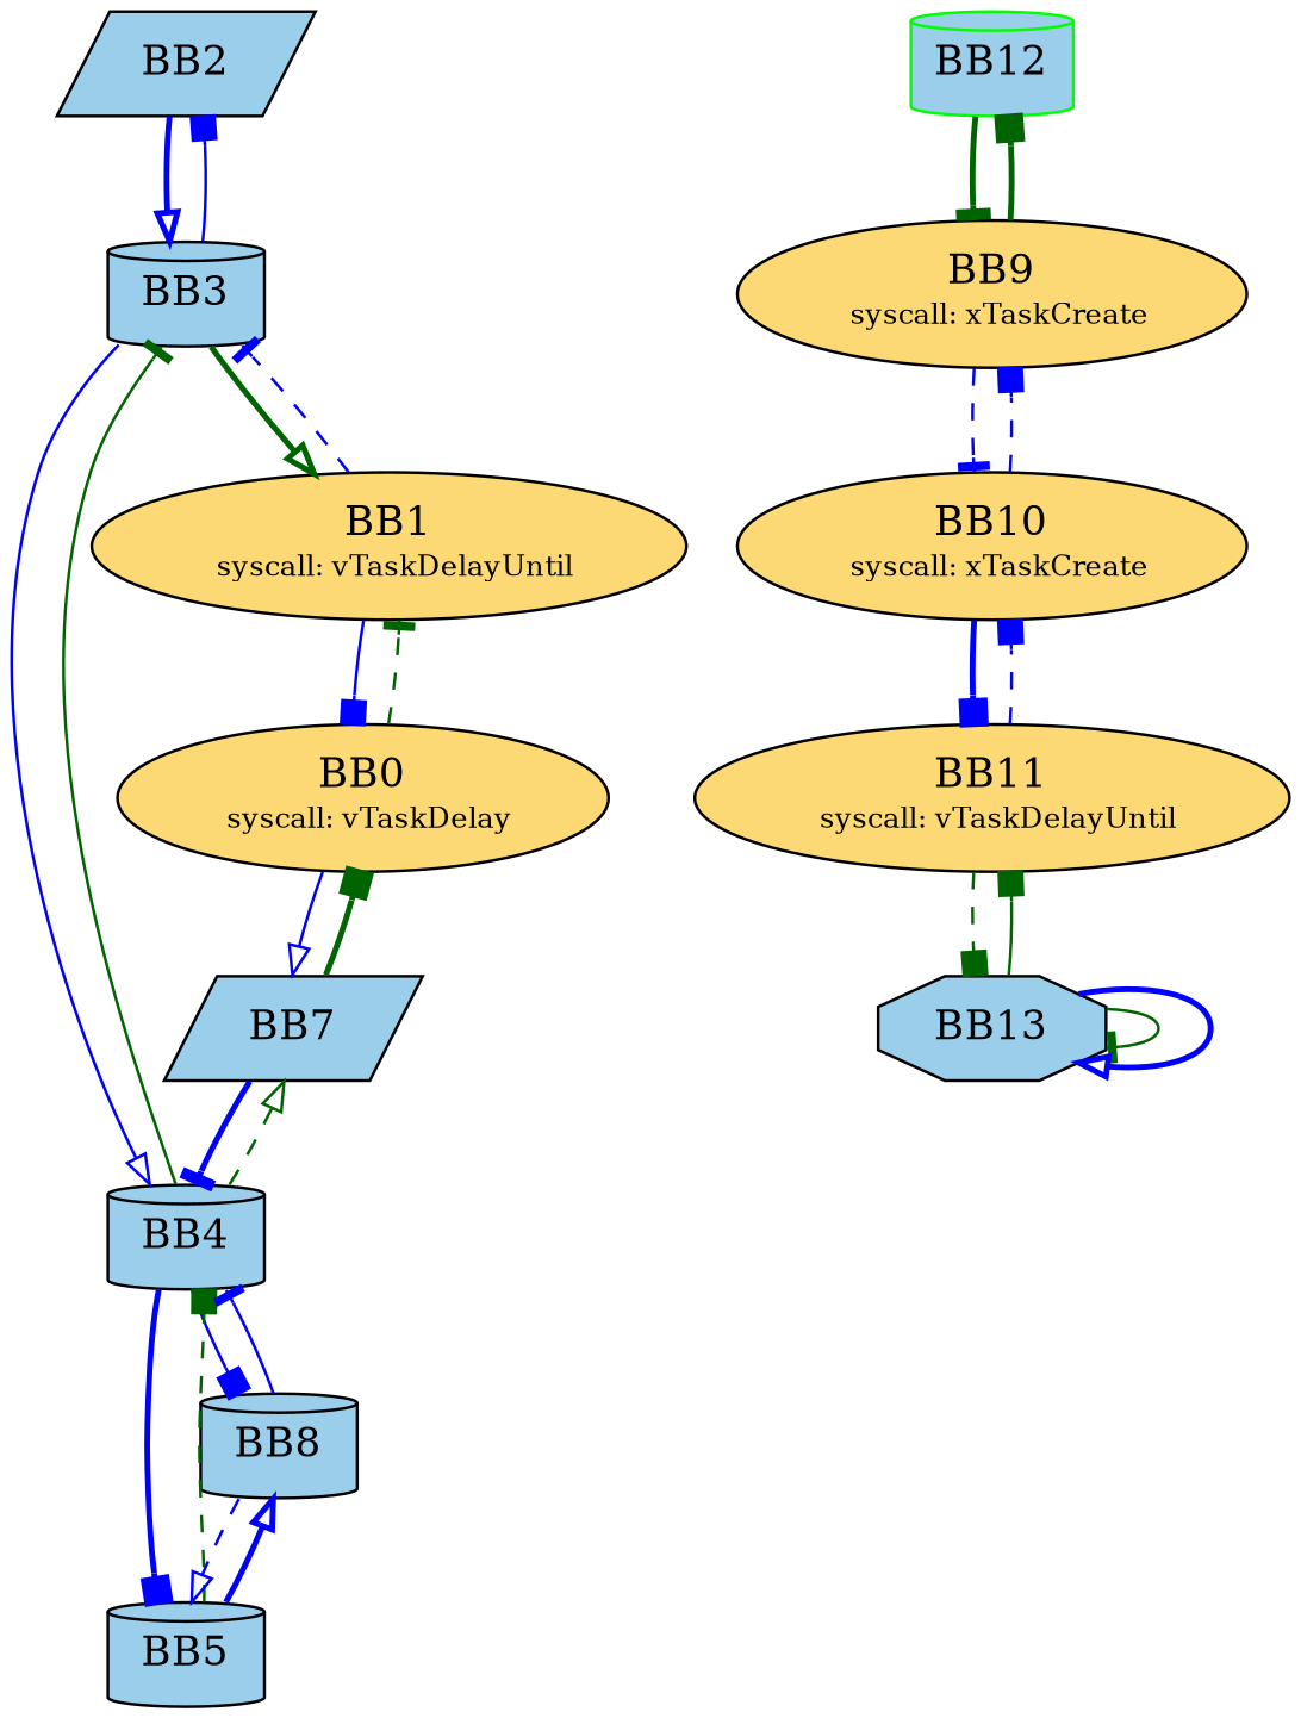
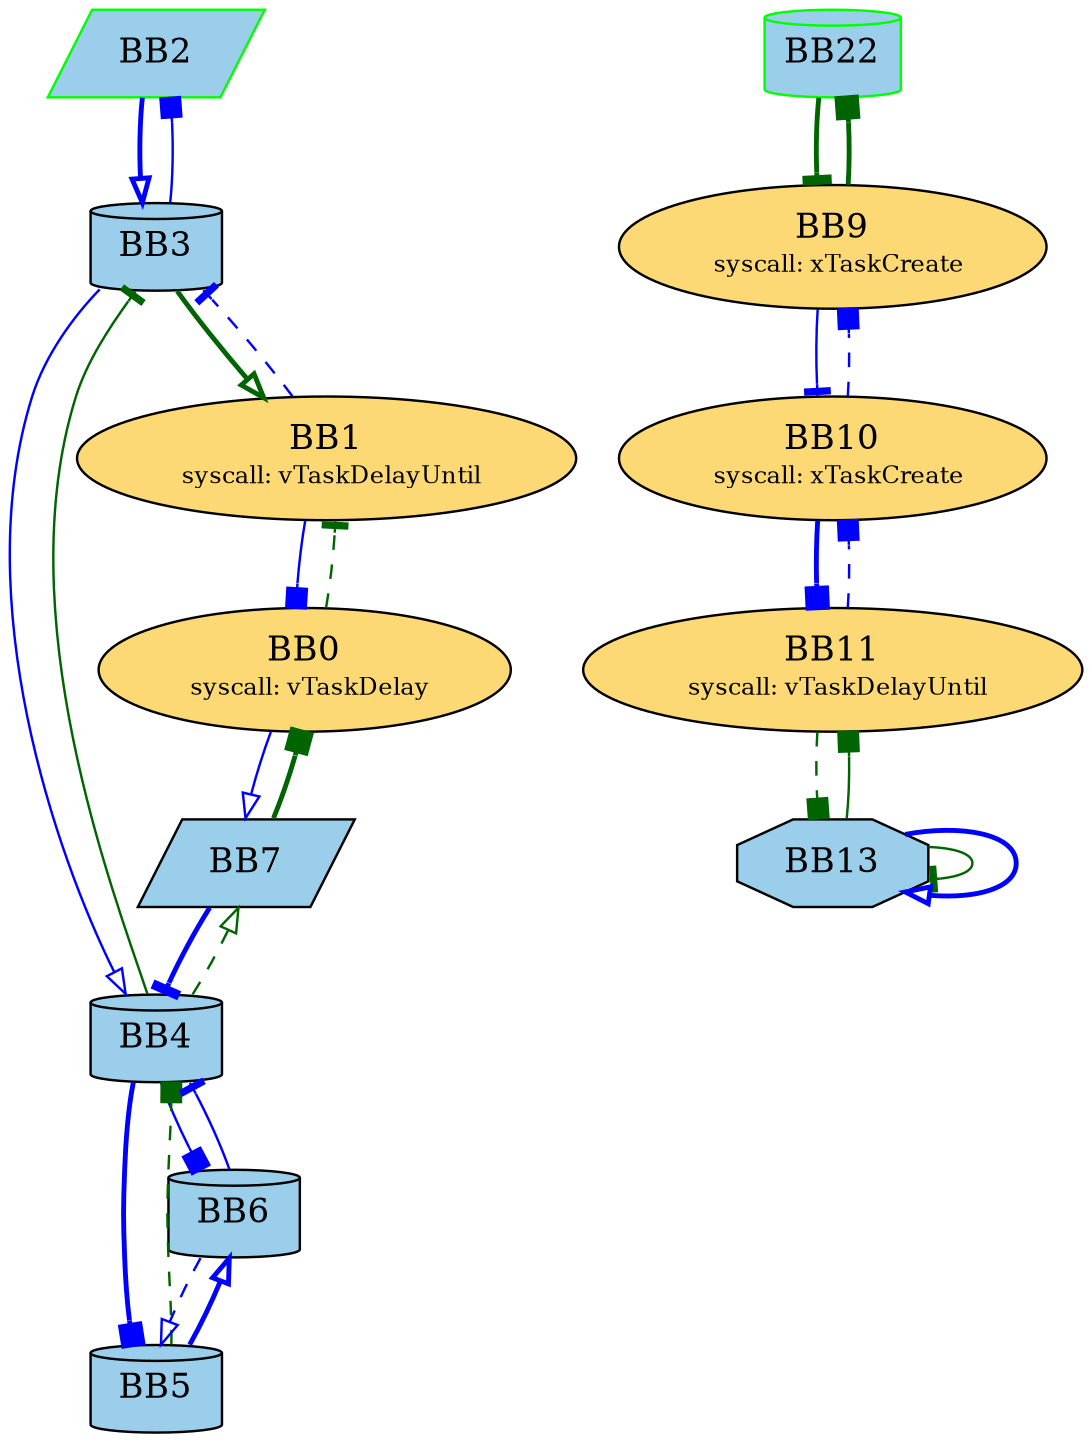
  digraph {
    node [fillcolor="#9ACEEB" style=filled]
    edge [arrowhead=box color=blue style=bold]
-   BB2 [color=black shape=parallelogram]
+   BB2 [color=green shape=parallelogram]
    BB3 [shape=cylinder]
    BB4 [shape=cylinder]
    n4 [fillcolor="#FCD975" label=<BB1<BR /> <FONT POINT-SIZE="10">syscall: vTaskDelayUntil</FONT>>]
    BB5 [shape=cylinder]
    BB7 [shape=parallelogram]
-   BB6 [shape=cylinder label=BB8]
+   BB6 [shape=cylinder]
    n8 [fillcolor="#FCD975" label=<BB0<BR /> <FONT POINT-SIZE="10">syscall: vTaskDelay</FONT>>]
-   BB12 [color=green shape=cylinder]
+   BB12 [color=green shape=cylinder label=BB22]
    n10 [fillcolor="#FCD975" label=<BB9<BR /> <FONT POINT-SIZE="10">syscall: xTaskCreate</FONT>>]
    n11 [fillcolor="#FCD975" label=<BB10<BR /> <FONT POINT-SIZE="10">syscall: xTaskCreate</FONT>>]
    n12 [fillcolor="#FCD975" label=<BB11<BR /> <FONT POINT-SIZE="10">syscall: vTaskDelayUntil</FONT>>]
    BB13 [shape=octagon]
    subgraph sub_1 {
      label=_Z13vTaskFunctionPv
      BB2
      BB3
      BB4
      n4
      BB5
      BB7
      BB6
      n8
    }
    subgraph sub_2 {
      label=main
      BB12
      n10
      n11
      n12
      BB13
    }
    BB2 -> BB3 [arrowhead=onormal]
    BB3 -> BB2 [style=solid]
    BB3 -> BB4 [arrowhead=onormal style=solid]
    BB3 -> n4 [arrowhead=onormal color=darkgreen]
    BB4 -> BB3 [arrowhead=tee color=darkgreen style=solid]
    BB4 -> BB5
    BB4 -> BB7 [arrowhead=onormal color=darkgreen style=dashed]
    BB4 -> BB6 [style=solid]
    n4 -> BB3 [arrowhead=tee style=dashed]
    n4 -> n8 [style=solid]
    BB5 -> BB4 [color=darkgreen style=dashed]
    BB5 -> BB6 [arrowhead=onormal]
    BB7 -> BB4 [arrowhead=tee]
    BB7 -> n8 [color=darkgreen]
    BB6 -> BB4 [arrowhead=tee style=solid]
    BB6 -> BB5 [arrowhead=onormal style=dashed]
    n8 -> n4 [arrowhead=tee color=darkgreen style=dashed]
    n8 -> BB7 [arrowhead=onormal style=solid]
    BB12 -> n10 [arrowhead=tee color=darkgreen]
    n10 -> BB12 [color=darkgreen]
-   n10 -> n11 [arrowhead=tee style=dashed]
+   n10 -> n11 [arrowhead=tee style=solid]
    n11 -> n10 [style=dashed]
    n11 -> n12
    n12 -> n11 [style=dashed]
    n12 -> BB13 [color=darkgreen style=dashed]
    BB13 -> n12 [color=darkgreen style=solid]
    BB13 -> BB13 [arrowhead=tee color=darkgreen style=solid]
    BB13 -> BB13 [arrowhead=onormal]
  }
